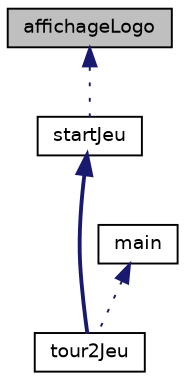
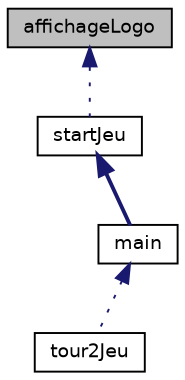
  digraph {
    rankdir=TB
    node [color=black fillcolor=white fontname=Helvetica fontsize=10 shape=record style=filled]
    edge [color=midnightblue dir=back fontname=Helvetica fontsize=10 labelfontname=Helvetica labelfontsize=10 style=dotted]
    n1 [fillcolor=grey75 fontcolor=black height=0.2 label=affichageLogo width=0.4]
    n2 [height=0.2 label=startJeu width=0.4]
    n3 [height=0.2 label=tour2Jeu width=0.4]
    n4 [height=0.2 label=main width=0.4]
    n1 -> n2
-   n2 -> n3 [style=bold]
+   n2 -> n4 [style=bold]
    n4 -> n3
  }
